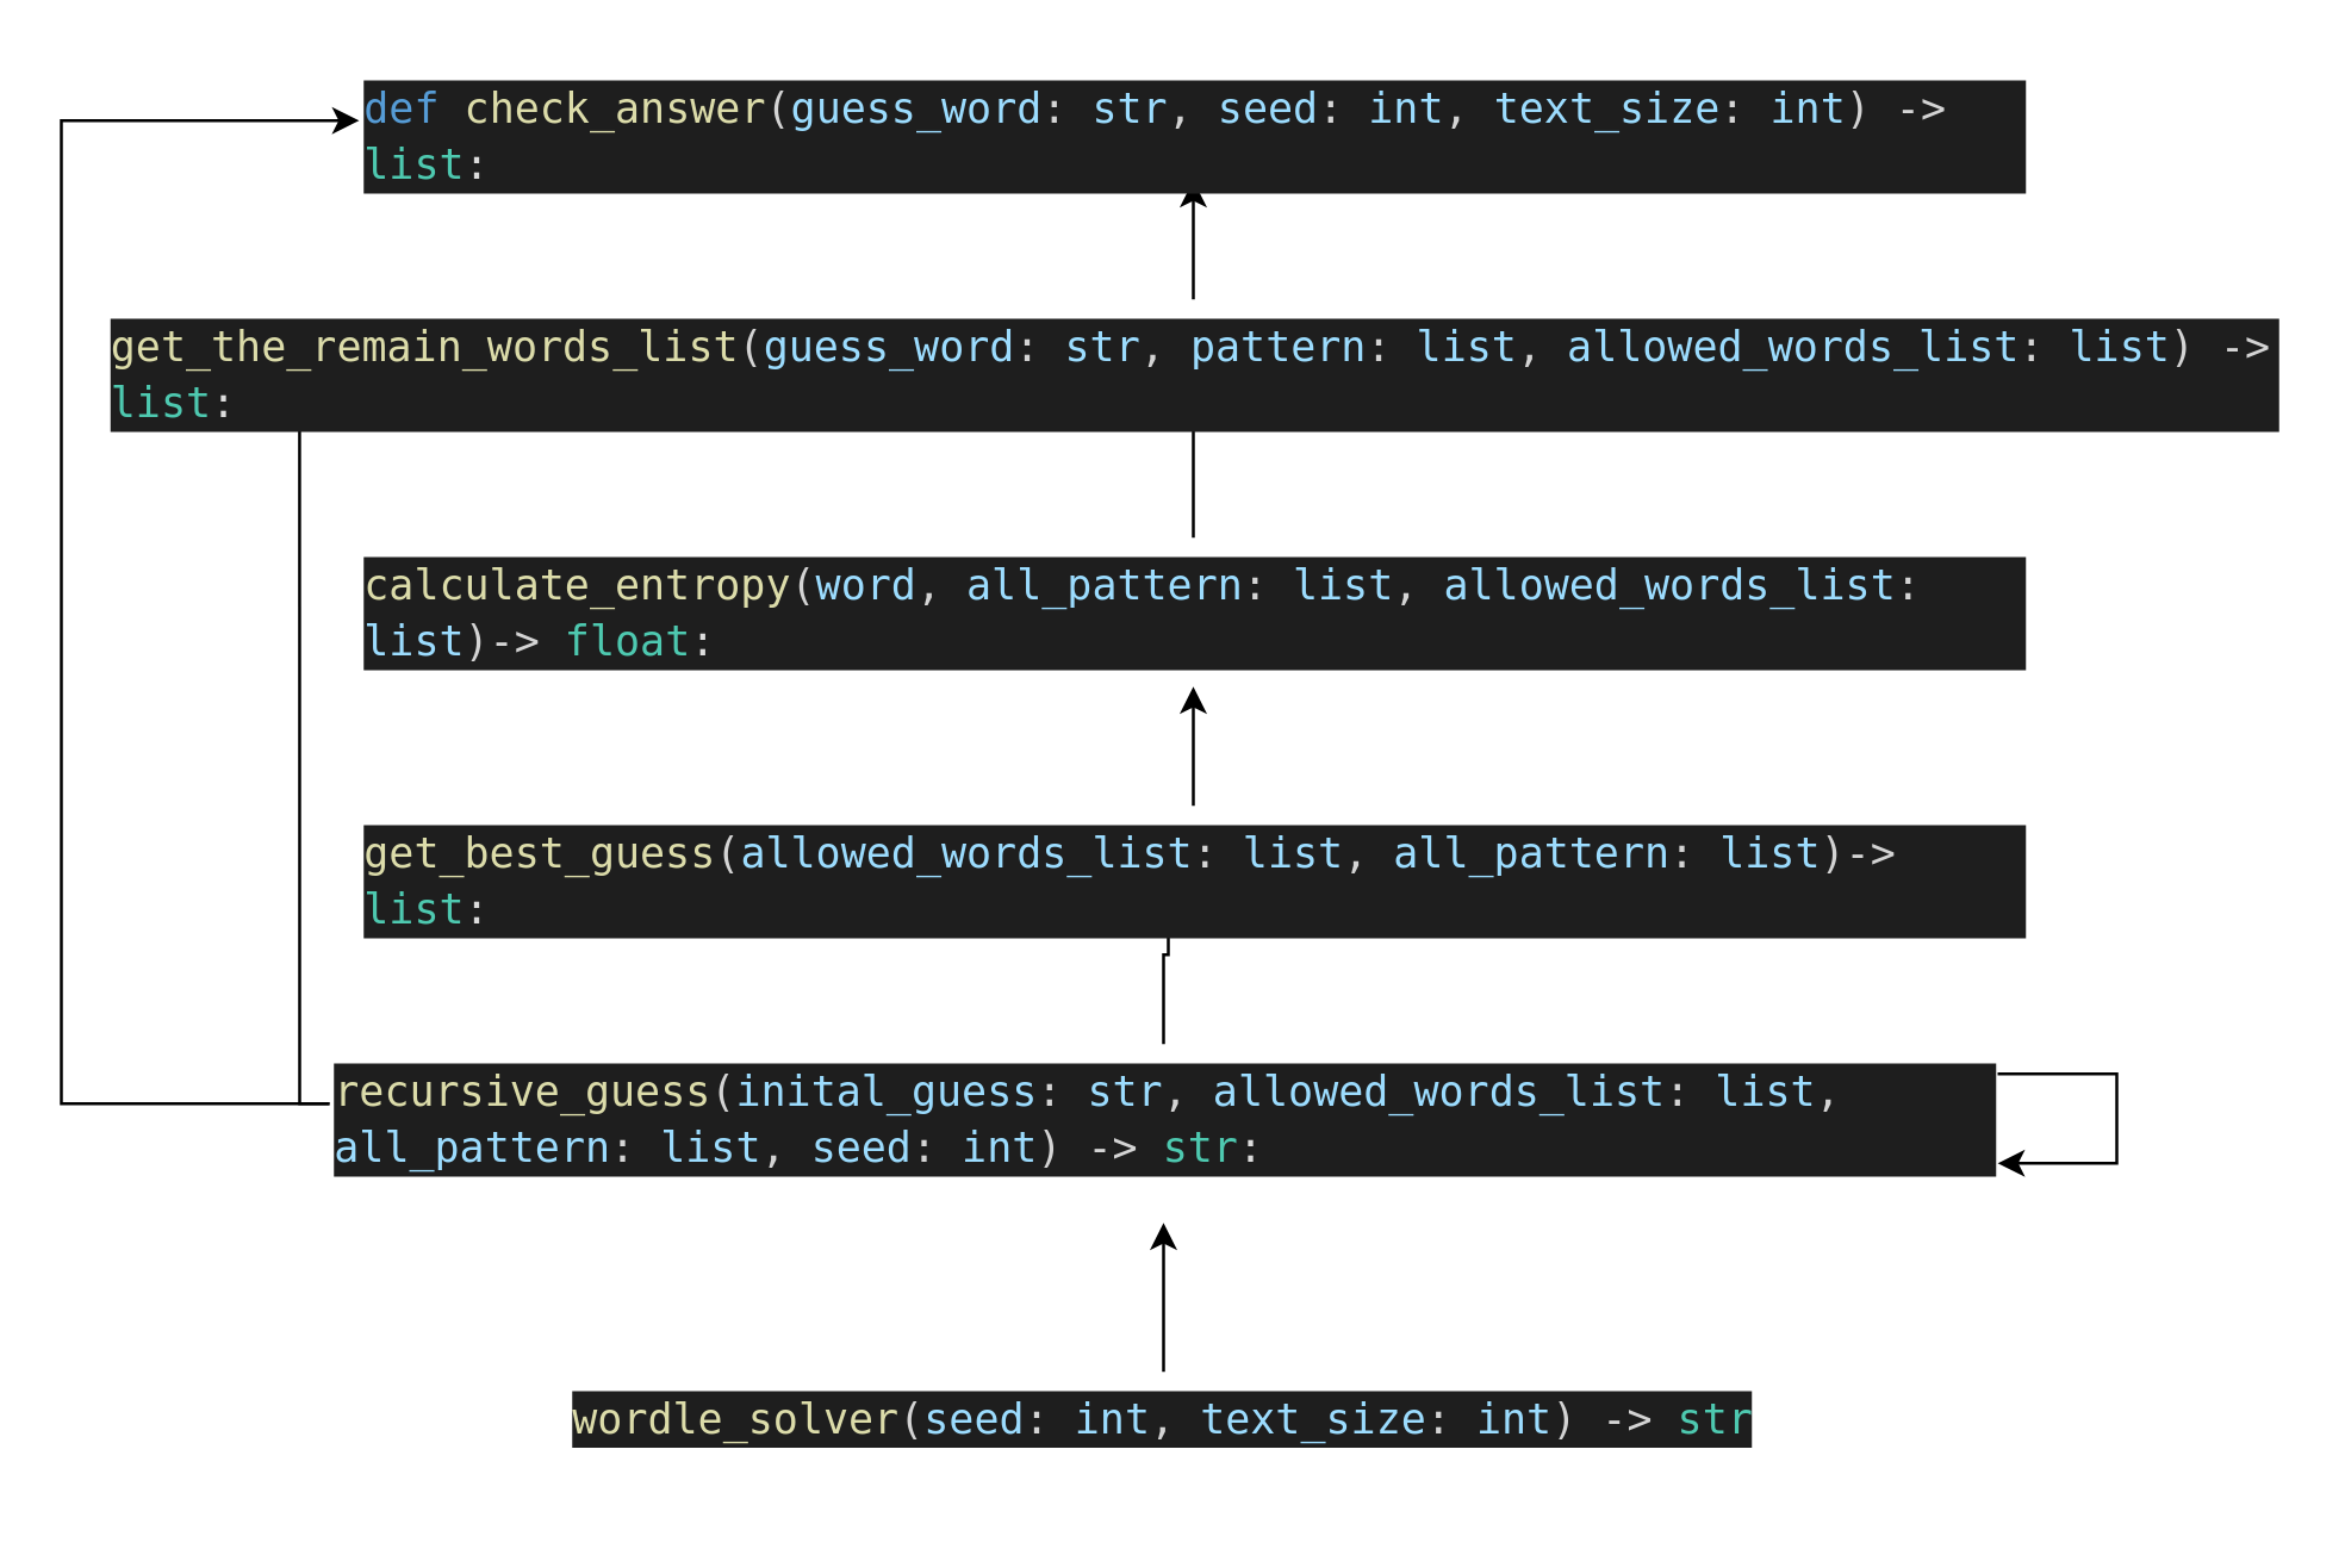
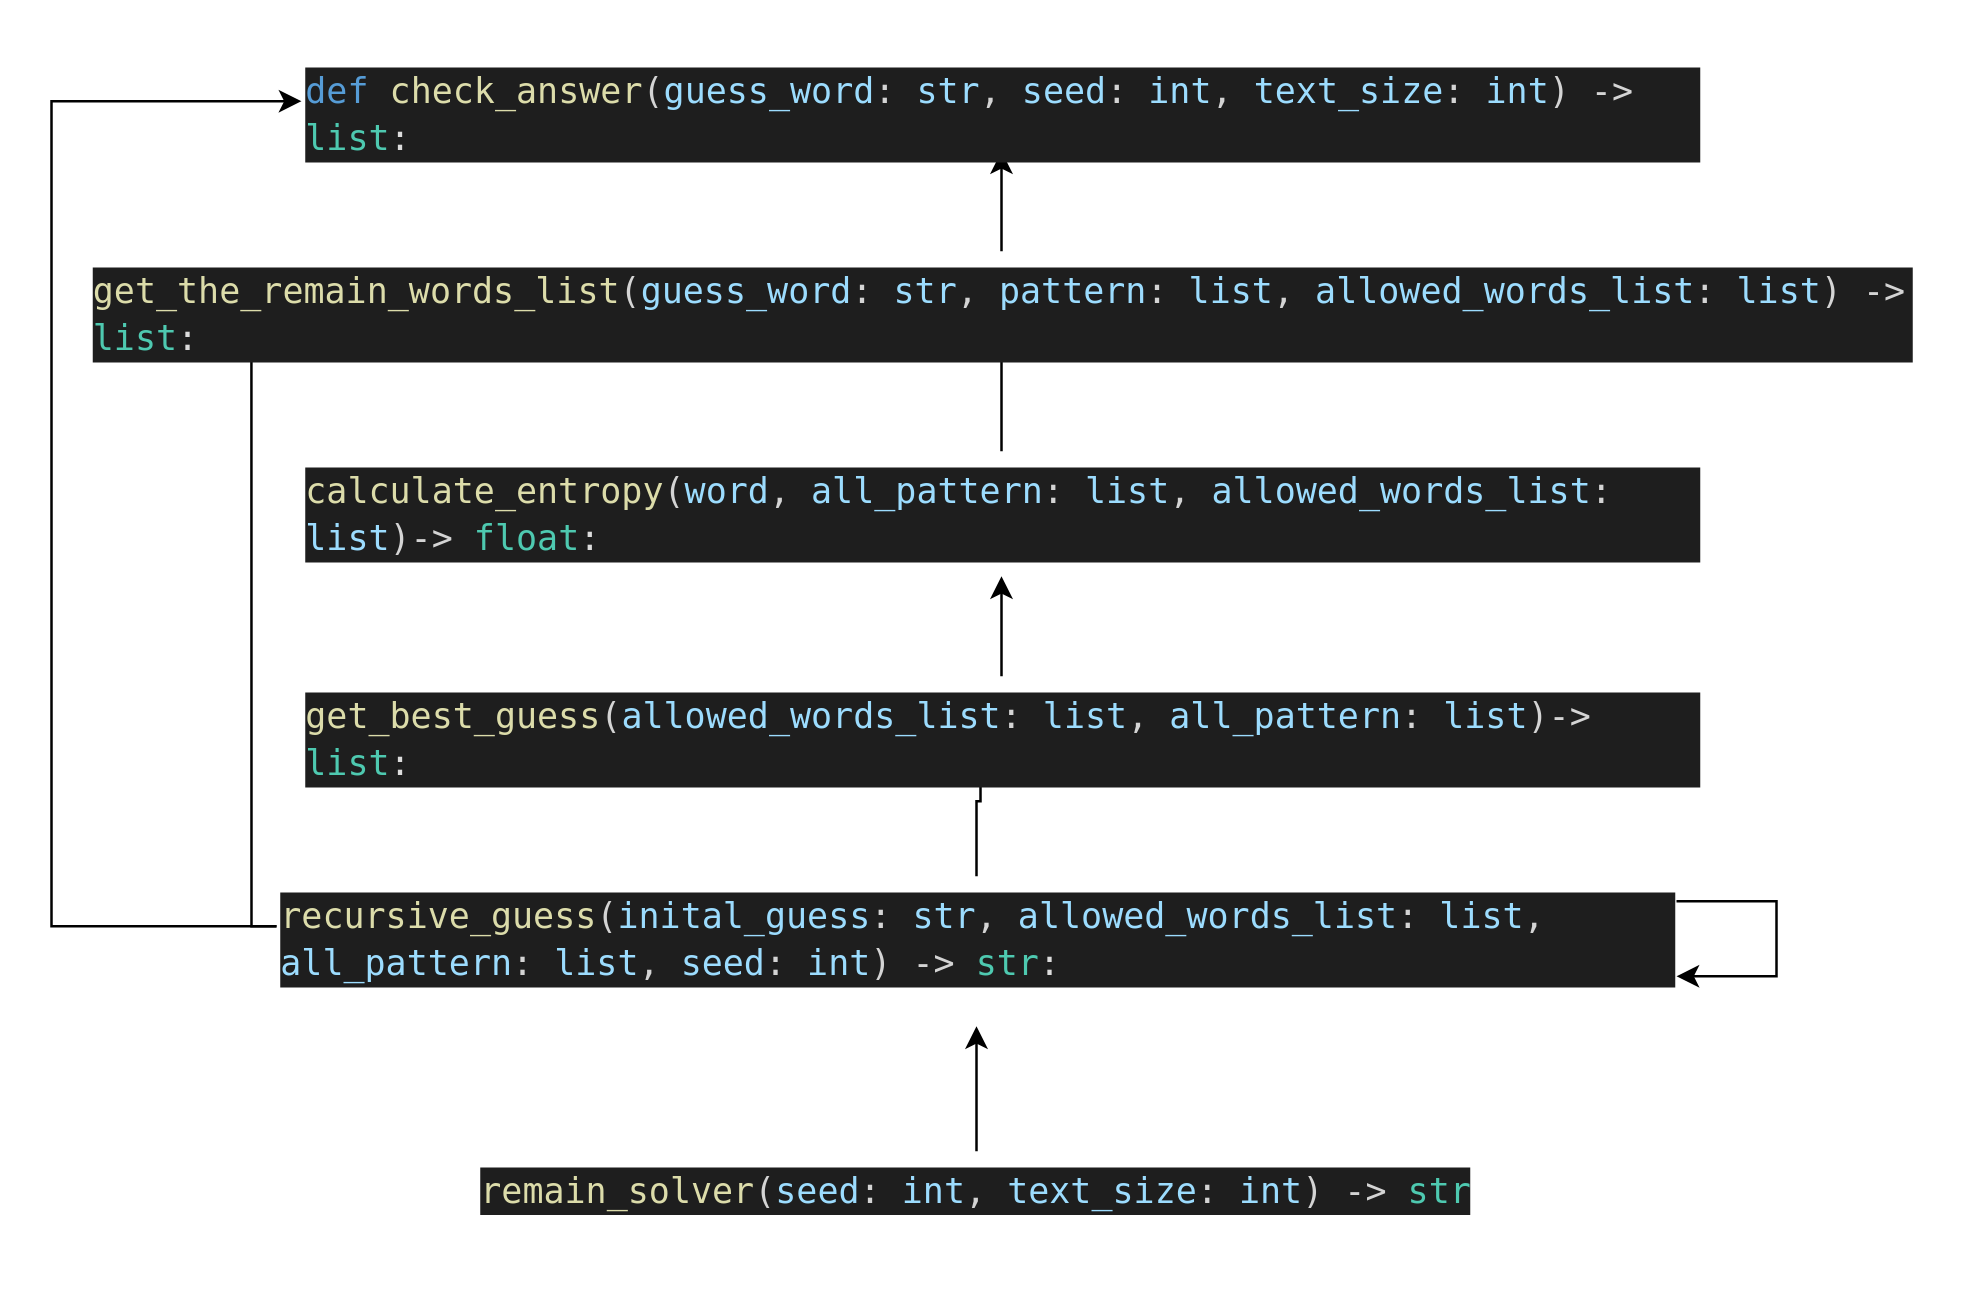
  <mxCell id="0" />
  <mxCell id="1" parent="0" />
  <mxCell id="2" style="edgeStyle=orthogonalEdgeStyle;rounded=0;orthogonalLoop=1;jettySize=auto;html=1;" edge="1" parent="1" source="3" target="8"><mxGeometry relative="1" as="geometry" /></mxCell>
- <mxCell id="3" value="&lt;div style=&quot;color: rgb(212, 212, 212); background-color: rgb(30, 30, 30); font-family: monospace, Consolas, &amp;quot;Courier New&amp;quot;, monospace; font-weight: normal; font-size: 14px; line-height: 19px;&quot;&gt;&lt;div&gt;&lt;span style=&quot;color: #dcdcaa;&quot;&gt;wordle_solver&lt;/span&gt;&lt;span style=&quot;color: #d4d4d4;&quot;&gt;(&lt;/span&gt;&lt;span style=&quot;color: #9cdcfe;&quot;&gt;seed&lt;/span&gt;&lt;span style=&quot;color: #d4d4d4;&quot;&gt;: &lt;/span&gt;&lt;span style=&quot;color: #9cdcfe;&quot;&gt;int&lt;/span&gt;&lt;span style=&quot;color: #d4d4d4;&quot;&gt;, &lt;/span&gt;&lt;span style=&quot;color: #9cdcfe;&quot;&gt;text_size&lt;/span&gt;&lt;span style=&quot;color: #d4d4d4;&quot;&gt;: &lt;/span&gt;&lt;span style=&quot;color: #9cdcfe;&quot;&gt;int&lt;/span&gt;&lt;span style=&quot;color: #d4d4d4;&quot;&gt;) -&amp;gt; &lt;/span&gt;&lt;span style=&quot;color: #4ec9b0;&quot;&gt;str&lt;/span&gt;&lt;/div&gt;&lt;/div&gt;" style="text;whiteSpace=wrap;html=1;" vertex="1" parent="1"><mxGeometry x="190" y="460" width="400" height="40" as="geometry" /></mxCell>
+ <mxCell id="3" value="&lt;div style=&quot;color: rgb(212, 212, 212); background-color: rgb(30, 30, 30); font-family: monospace, Consolas, &amp;quot;Courier New&amp;quot;, monospace; font-weight: normal; font-size: 14px; line-height: 19px;&quot;&gt;&lt;div&gt;&lt;span style=&quot;color: #dcdcaa;&quot;&gt;remain_solver&lt;/span&gt;&lt;span style=&quot;color: #d4d4d4;&quot;&gt;(&lt;/span&gt;&lt;span style=&quot;color: #9cdcfe;&quot;&gt;seed&lt;/span&gt;&lt;span style=&quot;color: #d4d4d4;&quot;&gt;: &lt;/span&gt;&lt;span style=&quot;color: #9cdcfe;&quot;&gt;int&lt;/span&gt;&lt;span style=&quot;color: #d4d4d4;&quot;&gt;, &lt;/span&gt;&lt;span style=&quot;color: #9cdcfe;&quot;&gt;text_size&lt;/span&gt;&lt;span style=&quot;color: #d4d4d4;&quot;&gt;: &lt;/span&gt;&lt;span style=&quot;color: #9cdcfe;&quot;&gt;int&lt;/span&gt;&lt;span style=&quot;color: #d4d4d4;&quot;&gt;) -&amp;gt; &lt;/span&gt;&lt;span style=&quot;color: #4ec9b0;&quot;&gt;str&lt;/span&gt;&lt;/div&gt;&lt;/div&gt;" style="text;whiteSpace=wrap;html=1;" vertex="1" parent="1"><mxGeometry x="190" y="460" width="400" height="40" as="geometry" /></mxCell>
  <mxCell id="4" style="edgeStyle=orthogonalEdgeStyle;rounded=0;orthogonalLoop=1;jettySize=auto;html=1;entryX=0.485;entryY=1.25;entryDx=0;entryDy=0;entryPerimeter=0;" edge="1" parent="1" source="8" target="10"><mxGeometry relative="1" as="geometry" /></mxCell>
  <mxCell id="5" style="edgeStyle=orthogonalEdgeStyle;rounded=0;orthogonalLoop=1;jettySize=auto;html=1;entryX=0.089;entryY=1;entryDx=0;entryDy=0;entryPerimeter=0;" edge="1" parent="1" source="8" target="14"><mxGeometry relative="1" as="geometry"><Array as="points"><mxPoint x="100" y="370" /></Array></mxGeometry></mxCell>
  <mxCell id="6" style="edgeStyle=orthogonalEdgeStyle;rounded=0;orthogonalLoop=1;jettySize=auto;html=1;entryX=0;entryY=0.5;entryDx=0;entryDy=0;" edge="1" parent="1" source="8" target="15"><mxGeometry relative="1" as="geometry"><Array as="points"><mxPoint x="20" y="370" /><mxPoint x="20" y="40" /></Array></mxGeometry></mxCell>
  <mxCell id="7" style="edgeStyle=orthogonalEdgeStyle;rounded=0;orthogonalLoop=1;jettySize=auto;html=1;" edge="1" parent="1" source="8" target="8"><mxGeometry relative="1" as="geometry"><mxPoint x="720" y="300" as="targetPoint" /><Array as="points"><mxPoint x="710" y="360" /><mxPoint x="710" y="390" /></Array></mxGeometry></mxCell>
  <mxCell id="8" value="&lt;div style=&quot;color: rgb(212, 212, 212); background-color: rgb(30, 30, 30); font-family: monospace, Consolas, &amp;quot;Courier New&amp;quot;, monospace; font-weight: normal; font-size: 14px; line-height: 19px;&quot;&gt;&lt;div&gt;&lt;span style=&quot;color: #dcdcaa;&quot;&gt;recursive_guess&lt;/span&gt;&lt;span style=&quot;color: #d4d4d4;&quot;&gt;(&lt;/span&gt;&lt;span style=&quot;color: #9cdcfe;&quot;&gt;inital_guess&lt;/span&gt;&lt;span style=&quot;color: #d4d4d4;&quot;&gt;: &lt;/span&gt;&lt;span style=&quot;color: #9cdcfe;&quot;&gt;str&lt;/span&gt;&lt;span style=&quot;color: #d4d4d4;&quot;&gt;, &lt;/span&gt;&lt;span style=&quot;color: #9cdcfe;&quot;&gt;allowed_words_list&lt;/span&gt;&lt;span style=&quot;color: #d4d4d4;&quot;&gt;: &lt;/span&gt;&lt;span style=&quot;color: #9cdcfe;&quot;&gt;list&lt;/span&gt;&lt;span style=&quot;color: #d4d4d4;&quot;&gt;, &lt;/span&gt;&lt;span style=&quot;color: #9cdcfe;&quot;&gt;all_pattern&lt;/span&gt;&lt;span style=&quot;color: #d4d4d4;&quot;&gt;: &lt;/span&gt;&lt;span style=&quot;color: #9cdcfe;&quot;&gt;list&lt;/span&gt;&lt;span style=&quot;color: #d4d4d4;&quot;&gt;, &lt;/span&gt;&lt;span style=&quot;color: #9cdcfe;&quot;&gt;seed&lt;/span&gt;&lt;span style=&quot;color: #d4d4d4;&quot;&gt;: &lt;/span&gt;&lt;span style=&quot;color: #9cdcfe;&quot;&gt;int&lt;/span&gt;&lt;span style=&quot;color: #d4d4d4;&quot;&gt;) -&amp;gt; &lt;/span&gt;&lt;span style=&quot;color: #4ec9b0;&quot;&gt;str&lt;/span&gt;&lt;span style=&quot;color: #dcdcdc;&quot;&gt;:&lt;/span&gt;&lt;/div&gt;&lt;/div&gt;" style="text;whiteSpace=wrap;html=1;" vertex="1" parent="1"><mxGeometry x="110" y="350" width="560" height="60" as="geometry" /></mxCell>
  <mxCell id="9" style="edgeStyle=orthogonalEdgeStyle;rounded=0;orthogonalLoop=1;jettySize=auto;html=1;" edge="1" parent="1" source="10" target="12"><mxGeometry relative="1" as="geometry" /></mxCell>
  <mxCell id="10" value="&lt;div style=&quot;color: rgb(212, 212, 212); background-color: rgb(30, 30, 30); font-family: monospace, Consolas, &amp;quot;Courier New&amp;quot;, monospace; font-weight: normal; font-size: 14px; line-height: 19px;&quot;&gt;&lt;div&gt;&lt;span style=&quot;color: #dcdcaa;&quot;&gt;get_best_guess&lt;/span&gt;&lt;span style=&quot;color: #d4d4d4;&quot;&gt;(&lt;/span&gt;&lt;span style=&quot;color: #9cdcfe;&quot;&gt;allowed_words_list&lt;/span&gt;&lt;span style=&quot;color: #d4d4d4;&quot;&gt;: &lt;/span&gt;&lt;span style=&quot;color: #9cdcfe;&quot;&gt;list&lt;/span&gt;&lt;span style=&quot;color: #d4d4d4;&quot;&gt;, &lt;/span&gt;&lt;span style=&quot;color: #9cdcfe;&quot;&gt;all_pattern&lt;/span&gt;&lt;span style=&quot;color: #d4d4d4;&quot;&gt;: &lt;/span&gt;&lt;span style=&quot;color: #9cdcfe;&quot;&gt;list&lt;/span&gt;&lt;span style=&quot;color: #d4d4d4;&quot;&gt;)-&amp;gt; &lt;/span&gt;&lt;span style=&quot;color: #4ec9b0;&quot;&gt;list&lt;/span&gt;&lt;span style=&quot;color: #dcdcdc;&quot;&gt;:&lt;/span&gt;&lt;/div&gt;&lt;/div&gt;" style="text;whiteSpace=wrap;html=1;" vertex="1" parent="1"><mxGeometry x="120" y="270" width="560" height="20" as="geometry" /></mxCell>
  <mxCell id="11" style="edgeStyle=orthogonalEdgeStyle;rounded=0;orthogonalLoop=1;jettySize=auto;html=1;" edge="1" parent="1" source="12" target="14"><mxGeometry relative="1" as="geometry" /></mxCell>
  <mxCell id="12" value="&lt;div style=&quot;color: rgb(212, 212, 212); background-color: rgb(30, 30, 30); font-family: monospace, Consolas, &amp;quot;Courier New&amp;quot;, monospace; font-weight: normal; font-size: 14px; line-height: 19px;&quot;&gt;&lt;div&gt;&lt;span style=&quot;color: #dcdcaa;&quot;&gt;calculate_entropy&lt;/span&gt;&lt;span style=&quot;color: #d4d4d4;&quot;&gt;(&lt;/span&gt;&lt;span style=&quot;color: #9cdcfe;&quot;&gt;word&lt;/span&gt;&lt;span style=&quot;color: #d4d4d4;&quot;&gt;, &lt;/span&gt;&lt;span style=&quot;color: #9cdcfe;&quot;&gt;all_pattern&lt;/span&gt;&lt;span style=&quot;color: #d4d4d4;&quot;&gt;: &lt;/span&gt;&lt;span style=&quot;color: #9cdcfe;&quot;&gt;list&lt;/span&gt;&lt;span style=&quot;color: #d4d4d4;&quot;&gt;, &lt;/span&gt;&lt;span style=&quot;color: #9cdcfe;&quot;&gt;allowed_words_list&lt;/span&gt;&lt;span style=&quot;color: #d4d4d4;&quot;&gt;: &lt;/span&gt;&lt;span style=&quot;color: #9cdcfe;&quot;&gt;list&lt;/span&gt;&lt;span style=&quot;color: #d4d4d4;&quot;&gt;)-&amp;gt; &lt;/span&gt;&lt;span style=&quot;color: #4ec9b0;&quot;&gt;float&lt;/span&gt;&lt;span style=&quot;color: #dcdcdc;&quot;&gt;:&lt;/span&gt;&lt;/div&gt;&lt;/div&gt;" style="text;whiteSpace=wrap;html=1;" vertex="1" parent="1"><mxGeometry x="120" y="180" width="560" height="50" as="geometry" /></mxCell>
  <mxCell id="13" style="edgeStyle=orthogonalEdgeStyle;rounded=0;orthogonalLoop=1;jettySize=auto;html=1;" edge="1" parent="1" source="14" target="15"><mxGeometry relative="1" as="geometry" /></mxCell>
  <mxCell id="14" value="&lt;div style=&quot;color: rgb(212, 212, 212); background-color: rgb(30, 30, 30); font-family: monospace, Consolas, &amp;quot;Courier New&amp;quot;, monospace; font-weight: normal; font-size: 14px; line-height: 19px;&quot;&gt;&lt;div&gt;&lt;span style=&quot;color: #dcdcaa;&quot;&gt;get_the_remain_words_list&lt;/span&gt;&lt;span style=&quot;color: #d4d4d4;&quot;&gt;(&lt;/span&gt;&lt;span style=&quot;color: #9cdcfe;&quot;&gt;guess_word&lt;/span&gt;&lt;span style=&quot;color: #d4d4d4;&quot;&gt;: &lt;/span&gt;&lt;span style=&quot;color: #9cdcfe;&quot;&gt;str&lt;/span&gt;&lt;span style=&quot;color: #d4d4d4;&quot;&gt;, &lt;/span&gt;&lt;span style=&quot;color: #9cdcfe;&quot;&gt;pattern&lt;/span&gt;&lt;span style=&quot;color: #d4d4d4;&quot;&gt;: &lt;/span&gt;&lt;span style=&quot;color: #9cdcfe;&quot;&gt;list&lt;/span&gt;&lt;span style=&quot;color: #d4d4d4;&quot;&gt;, &lt;/span&gt;&lt;span style=&quot;color: #9cdcfe;&quot;&gt;allowed_words_list&lt;/span&gt;&lt;span style=&quot;color: #d4d4d4;&quot;&gt;: &lt;/span&gt;&lt;span style=&quot;color: #9cdcfe;&quot;&gt;list&lt;/span&gt;&lt;span style=&quot;color: #d4d4d4;&quot;&gt;) -&amp;gt; &lt;/span&gt;&lt;span style=&quot;color: #4ec9b0;&quot;&gt;list&lt;/span&gt;&lt;span style=&quot;color: #dcdcdc;&quot;&gt;:&lt;/span&gt;&lt;/div&gt;&lt;/div&gt;" style="text;whiteSpace=wrap;html=1;" vertex="1" parent="1"><mxGeometry x="35" y="100" width="730" height="30" as="geometry" /></mxCell>
  <mxCell id="15" value="&lt;div style=&quot;color: rgb(212, 212, 212); background-color: rgb(30, 30, 30); font-family: monospace, Consolas, &amp;quot;Courier New&amp;quot;, monospace; font-weight: normal; font-size: 14px; line-height: 19px;&quot;&gt;&lt;div&gt;&lt;span style=&quot;color: #569cd6;&quot;&gt;def&lt;/span&gt;&lt;span style=&quot;color: #d4d4d4;&quot;&gt; &lt;/span&gt;&lt;span style=&quot;color: #dcdcaa;&quot;&gt;check_answer&lt;/span&gt;&lt;span style=&quot;color: #d4d4d4;&quot;&gt;(&lt;/span&gt;&lt;span style=&quot;color: #9cdcfe;&quot;&gt;guess_word&lt;/span&gt;&lt;span style=&quot;color: #d4d4d4;&quot;&gt;: &lt;/span&gt;&lt;span style=&quot;color: #9cdcfe;&quot;&gt;str&lt;/span&gt;&lt;span style=&quot;color: #d4d4d4;&quot;&gt;, &lt;/span&gt;&lt;span style=&quot;color: #9cdcfe;&quot;&gt;seed&lt;/span&gt;&lt;span style=&quot;color: #d4d4d4;&quot;&gt;: &lt;/span&gt;&lt;span style=&quot;color: #9cdcfe;&quot;&gt;int&lt;/span&gt;&lt;span style=&quot;color: #d4d4d4;&quot;&gt;, &lt;/span&gt;&lt;span style=&quot;color: #9cdcfe;&quot;&gt;text_size&lt;/span&gt;&lt;span style=&quot;color: #d4d4d4;&quot;&gt;: &lt;/span&gt;&lt;span style=&quot;color: #9cdcfe;&quot;&gt;int&lt;/span&gt;&lt;span style=&quot;color: #d4d4d4;&quot;&gt;) -&amp;gt; &lt;/span&gt;&lt;span style=&quot;color: #4ec9b0;&quot;&gt;list&lt;/span&gt;&lt;span style=&quot;color: #dcdcdc;&quot;&gt;:&lt;/span&gt;&lt;/div&gt;&lt;/div&gt;" style="text;whiteSpace=wrap;html=1;" vertex="1" parent="1"><mxGeometry x="120" y="20" width="560" height="40" as="geometry" /></mxCell>
